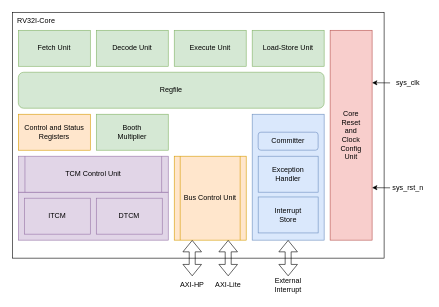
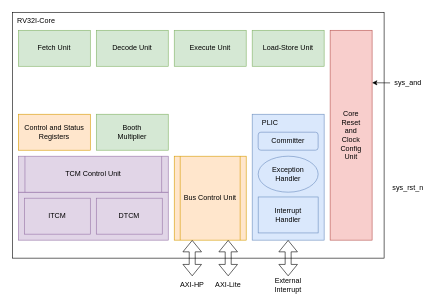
  <mxCell id="0" />
  <mxCell id="1" parent="0" />
  <mxCell id="2" value="" style="rounded=0;whiteSpace=wrap;html=1;" vertex="1" parent="1"><mxGeometry x="20" y="20" width="620" height="410" as="geometry" /></mxCell>
  <mxCell id="3" value="RV32I-Core" style="text;html=1;strokeColor=none;fillColor=none;align=center;verticalAlign=middle;whiteSpace=wrap;rounded=0;" vertex="1" parent="1"><mxGeometry x="20" y="20" width="80" height="30" as="geometry" /></mxCell>
  <mxCell id="4" value="" style="rounded=0;whiteSpace=wrap;html=1;fillColor=#e1d5e7;strokeColor=#9673a6;" vertex="1" parent="1"><mxGeometry x="30" y="320" width="250" height="80" as="geometry" /></mxCell>
  <mxCell id="5" value="Fetch Unit" style="rounded=0;whiteSpace=wrap;html=1;fillColor=#d5e8d4;strokeColor=#82b366;" vertex="1" parent="1"><mxGeometry x="30" y="50" width="120" height="60" as="geometry" /></mxCell>
  <mxCell id="6" value="Decode Unit" style="rounded=0;whiteSpace=wrap;html=1;fillColor=#d5e8d4;strokeColor=#82b366;" vertex="1" parent="1"><mxGeometry x="160" y="50" width="120" height="60" as="geometry" /></mxCell>
  <mxCell id="7" value="Execute Unit" style="rounded=0;whiteSpace=wrap;html=1;fillColor=#d5e8d4;strokeColor=#82b366;" vertex="1" parent="1"><mxGeometry x="290" y="50" width="120" height="60" as="geometry" /></mxCell>
  <mxCell id="8" value="Load-Store Unit" style="rounded=0;whiteSpace=wrap;html=1;fillColor=#d5e8d4;strokeColor=#82b366;" vertex="1" parent="1"><mxGeometry x="420" y="50" width="120" height="60" as="geometry" /></mxCell>
- <mxCell id="9" value="Regfile" style="rounded=1;whiteSpace=wrap;html=1;fillColor=#d5e8d4;strokeColor=#82b366;" vertex="1" parent="1"><mxGeometry x="30" y="120" width="510" height="60" as="geometry" /></mxCell>
  <mxCell id="10" value="TCM Control Unit" style="shape=process;whiteSpace=wrap;html=1;backgroundOutline=1;size=0.043;fillColor=#e1d5e7;strokeColor=#9673a6;" vertex="1" parent="1"><mxGeometry x="30" y="260" width="250" height="60" as="geometry" /></mxCell>
  <mxCell id="11" value="Bus Control Unit" style="shape=process;whiteSpace=wrap;html=1;backgroundOutline=1;size=0.083;fillColor=#ffe6cc;strokeColor=#d79b00;" vertex="1" parent="1"><mxGeometry x="290" y="260" width="120" height="140" as="geometry" /></mxCell>
  <mxCell id="12" value="Control and Status&lt;br&gt;Registers" style="rounded=0;whiteSpace=wrap;html=1;fillColor=#ffe6cc;strokeColor=#d79b00;" vertex="1" parent="1"><mxGeometry x="30" y="190" width="120" height="60" as="geometry" /></mxCell>
  <mxCell id="13" value="Booth&lt;br&gt;Multiplier" style="rounded=0;whiteSpace=wrap;html=1;fillColor=#d5e8d4;strokeColor=#82b366;" vertex="1" parent="1"><mxGeometry x="160" y="190" width="120" height="60" as="geometry" /></mxCell>
  <mxCell id="14" value="" style="rounded=0;whiteSpace=wrap;html=1;fillColor=#dae8fc;strokeColor=#6c8ebf;" vertex="1" parent="1"><mxGeometry x="420" y="190" width="120" height="210" as="geometry" /></mxCell>
  <mxCell id="15" value="ITCM" style="rounded=0;whiteSpace=wrap;html=1;fillColor=#e1d5e7;strokeColor=#9673a6;" vertex="1" parent="1"><mxGeometry x="40" y="330" width="110" height="60" as="geometry" /></mxCell>
  <mxCell id="16" value="DTCM" style="rounded=0;whiteSpace=wrap;html=1;fillColor=#e1d5e7;strokeColor=#9673a6;" vertex="1" parent="1"><mxGeometry x="160" y="330" width="110" height="60" as="geometry" /></mxCell>
  <mxCell id="17" value="Core&lt;br&gt;Reset&lt;br&gt;and&lt;br&gt;Clock&lt;br&gt;Config&lt;br&gt;Unit" style="rounded=0;whiteSpace=wrap;html=1;fillColor=#f8cecc;strokeColor=#b85450;" vertex="1" parent="1"><mxGeometry x="550" y="50" width="70" height="350" as="geometry" /></mxCell>
  <mxCell id="18" value="AXI-HP" style="text;html=1;strokeColor=none;fillColor=none;align=center;verticalAlign=middle;whiteSpace=wrap;rounded=0;" vertex="1" parent="1"><mxGeometry x="290" y="460" width="60" height="30" as="geometry" /></mxCell>
  <mxCell id="19" value="AXI-Lite" style="text;html=1;strokeColor=none;fillColor=none;align=center;verticalAlign=middle;whiteSpace=wrap;rounded=0;" vertex="1" parent="1"><mxGeometry x="350" y="460" width="60" height="30" as="geometry" /></mxCell>
  <mxCell id="20" value="" style="endArrow=classic;html=1;entryX=1;entryY=0.25;entryDx=0;entryDy=0;" edge="1" parent="1" source="22" target="17"><mxGeometry width="50" height="50" relative="1" as="geometry"><mxPoint x="680" y="138" as="sourcePoint" /><mxPoint x="740" y="70" as="targetPoint" /></mxGeometry></mxCell>
- <mxCell id="21" value="" style="endArrow=classic;html=1;entryX=1;entryY=0.75;entryDx=0;entryDy=0;" edge="1" parent="1" source="23" target="17"><mxGeometry width="50" height="50" relative="1" as="geometry"><mxPoint x="680" y="313" as="sourcePoint" /><mxPoint x="740" y="290" as="targetPoint" /></mxGeometry></mxCell>
- <mxCell id="22" value="sys_clk" style="text;html=1;strokeColor=none;fillColor=none;align=center;verticalAlign=middle;whiteSpace=wrap;rounded=0;" vertex="1" parent="1"><mxGeometry x="650" y="123" width="60" height="30" as="geometry" /></mxCell>
+ <mxCell id="22" value="sys_and" style="text;html=1;strokeColor=none;fillColor=none;align=center;verticalAlign=middle;whiteSpace=wrap;rounded=0;" vertex="1" parent="1"><mxGeometry x="650" y="123" width="60" height="30" as="geometry" /></mxCell>
  <mxCell id="23" value="sys_rst_n" style="text;html=1;strokeColor=none;fillColor=none;align=center;verticalAlign=middle;whiteSpace=wrap;rounded=0;" vertex="1" parent="1"><mxGeometry x="650" y="298" width="60" height="30" as="geometry" /></mxCell>
- <mxCell id="25" value="Exception&lt;br&gt;Handler" style="rounded=0;whiteSpace=wrap;html=1;fillColor=#dae8fc;strokeColor=#6c8ebf;" vertex="1" parent="1"><mxGeometry x="430" y="260" width="100" height="60" as="geometry" /></mxCell>
- <mxCell id="26" value="Interrupt&lt;br&gt;Store" style="rounded=0;whiteSpace=wrap;html=1;fillColor=#dae8fc;strokeColor=#6c8ebf;" vertex="1" parent="1"><mxGeometry x="430" y="328" width="100" height="60" as="geometry" /></mxCell>
+ <mxCell id="24" value="PLIC" style="text;html=1;strokeColor=none;fillColor=none;align=center;verticalAlign=middle;whiteSpace=wrap;rounded=0;" vertex="1" parent="1"><mxGeometry x="420" y="190" width="60" height="30" as="geometry" /></mxCell>
+ <mxCell id="25" value="Exception&lt;br&gt;Handler" style="ellipse;whiteSpace=wrap;html=1;fillColor=#dae8fc;strokeColor=#6c8ebf;" vertex="1" parent="1"><mxGeometry x="430" y="260" width="100" height="60" as="geometry" /></mxCell>
+ <mxCell id="26" value="Interrupt&lt;br&gt;Handler" style="rounded=0;whiteSpace=wrap;html=1;fillColor=#dae8fc;strokeColor=#6c8ebf;" vertex="1" parent="1"><mxGeometry x="430" y="328" width="100" height="60" as="geometry" /></mxCell>
  <mxCell id="27" value="" style="shape=flexArrow;endArrow=classic;startArrow=classic;html=1;entryX=0.25;entryY=1;entryDx=0;entryDy=0;" edge="1" parent="1" target="11"><mxGeometry width="100" height="100" relative="1" as="geometry"><mxPoint x="320" y="460" as="sourcePoint" /><mxPoint x="340" y="510" as="targetPoint" /></mxGeometry></mxCell>
  <mxCell id="28" value="" style="shape=flexArrow;endArrow=classic;startArrow=classic;html=1;entryX=0.75;entryY=1;entryDx=0;entryDy=0;" edge="1" parent="1" target="11"><mxGeometry width="100" height="100" relative="1" as="geometry"><mxPoint x="380" y="460" as="sourcePoint" /><mxPoint x="510" y="470" as="targetPoint" /></mxGeometry></mxCell>
  <mxCell id="29" value="" style="shape=flexArrow;endArrow=classic;startArrow=classic;html=1;entryX=0.5;entryY=1;entryDx=0;entryDy=0;" edge="1" parent="1" source="30" target="14"><mxGeometry width="100" height="100" relative="1" as="geometry"><mxPoint x="480" y="460" as="sourcePoint" /><mxPoint x="610" y="460" as="targetPoint" /></mxGeometry></mxCell>
  <mxCell id="30" value="External Interrupt" style="text;html=1;strokeColor=none;fillColor=none;align=center;verticalAlign=middle;whiteSpace=wrap;rounded=0;" vertex="1" parent="1"><mxGeometry x="450" y="460" width="60" height="30" as="geometry" /></mxCell>
  <mxCell id="31" value="Committer" style="rounded=1;whiteSpace=wrap;html=1;fillColor=#dae8fc;strokeColor=#6c8ebf;" vertex="1" parent="1"><mxGeometry x="430" y="220" width="100" height="30" as="geometry" /></mxCell>
